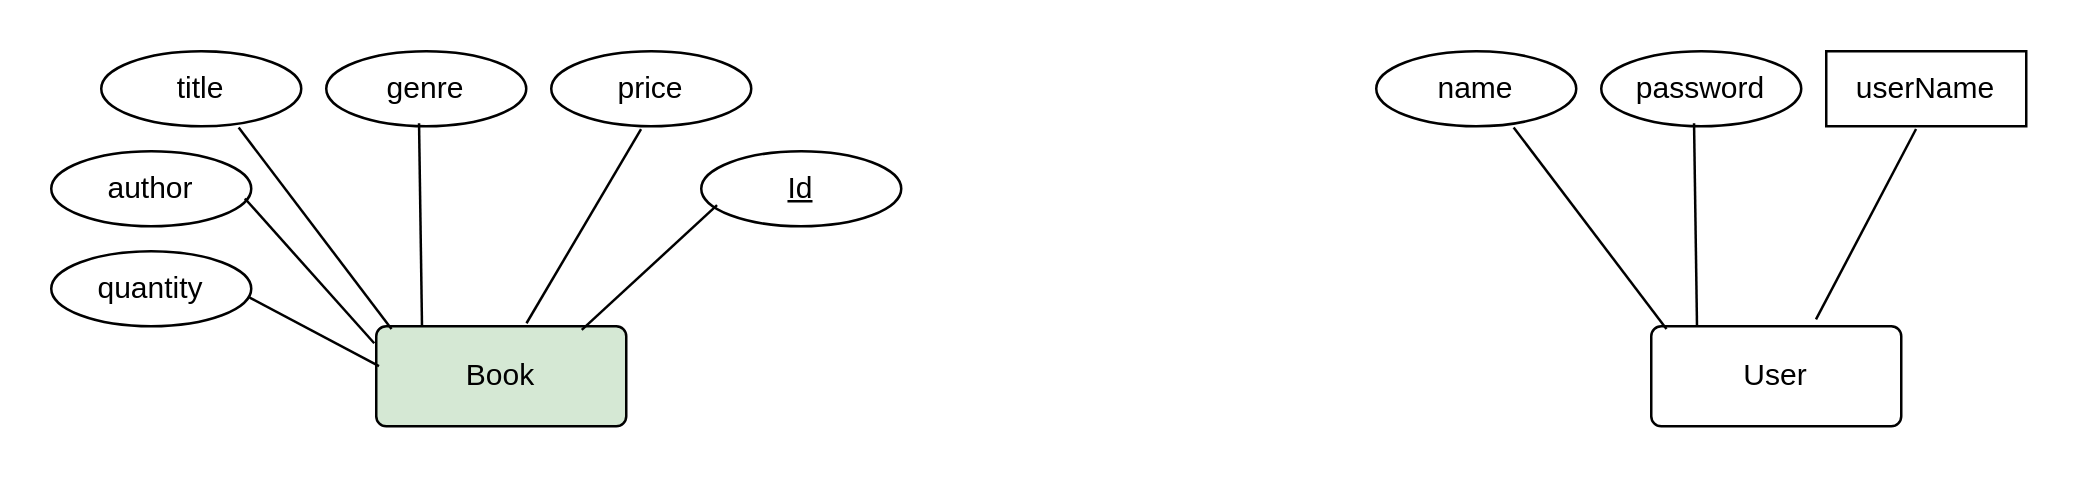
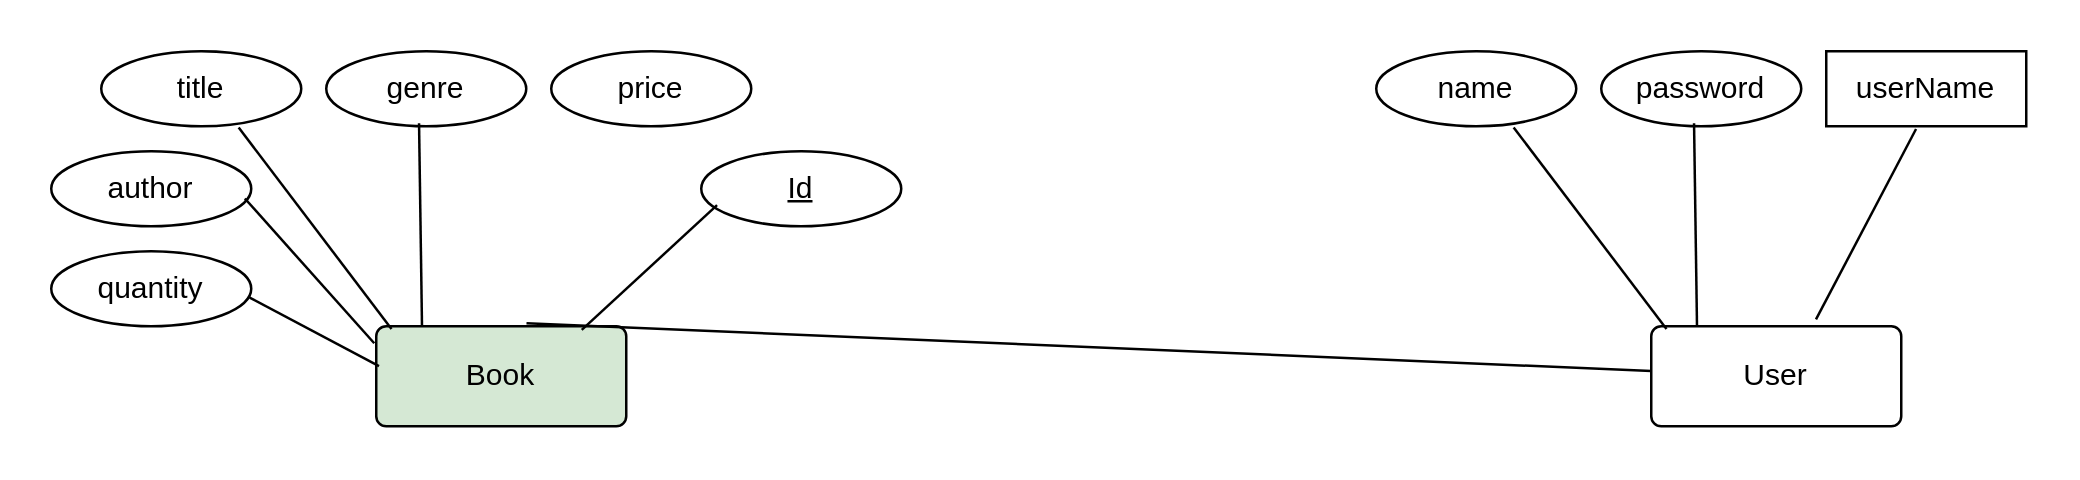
  <mxCell id="0" />
  <mxCell id="1" parent="0" />
  <mxCell id="2" value="Book" style="rounded=1;arcSize=10;whiteSpace=wrap;html=1;align=center;fillColor=#d5e8d4;" vertex="1" parent="1"><mxGeometry x="150" y="130" width="100" height="40" as="geometry" /></mxCell>
  <mxCell id="3" value="title" style="ellipse;whiteSpace=wrap;html=1;align=center;" vertex="1" parent="1"><mxGeometry x="40" y="20" width="80" height="30" as="geometry" /></mxCell>
  <mxCell id="4" value="" style="endArrow=none;html=1;rounded=0;entryX=0.687;entryY=1.017;entryDx=0;entryDy=0;entryPerimeter=0;exitX=0.061;exitY=0.027;exitDx=0;exitDy=0;exitPerimeter=0;" edge="1" parent="1" source="2" target="3"><mxGeometry relative="1" as="geometry"><mxPoint x="170" y="130" as="sourcePoint" /><mxPoint x="330" y="130" as="targetPoint" /></mxGeometry></mxCell>
  <mxCell id="5" value="author" style="ellipse;whiteSpace=wrap;html=1;align=center;" vertex="1" parent="1"><mxGeometry x="20" y="60" width="80" height="30" as="geometry" /></mxCell>
  <mxCell id="6" value="genre" style="ellipse;whiteSpace=wrap;html=1;align=center;" vertex="1" parent="1"><mxGeometry x="130" y="20" width="80" height="30" as="geometry" /></mxCell>
  <mxCell id="7" value="price" style="ellipse;whiteSpace=wrap;html=1;align=center;" vertex="1" parent="1"><mxGeometry x="220" y="20" width="80" height="30" as="geometry" /></mxCell>
  <mxCell id="8" value="quantity" style="ellipse;whiteSpace=wrap;html=1;align=center;" vertex="1" parent="1"><mxGeometry x="20" y="100" width="80" height="30" as="geometry" /></mxCell>
  <mxCell id="9" value="" style="endArrow=none;html=1;rounded=0;entryX=0.968;entryY=0.63;entryDx=0;entryDy=0;entryPerimeter=0;exitX=-0.008;exitY=0.17;exitDx=0;exitDy=0;exitPerimeter=0;" edge="1" parent="1" source="2" target="5"><mxGeometry relative="1" as="geometry"><mxPoint x="166" y="141" as="sourcePoint" /><mxPoint x="105" y="61" as="targetPoint" /></mxGeometry></mxCell>
  <mxCell id="10" value="" style="endArrow=none;html=1;rounded=0;entryX=0.992;entryY=0.617;entryDx=0;entryDy=0;entryPerimeter=0;exitX=0.011;exitY=0.399;exitDx=0;exitDy=0;exitPerimeter=0;" edge="1" parent="1" source="2" target="8"><mxGeometry relative="1" as="geometry"><mxPoint x="160" y="140" as="sourcePoint" /><mxPoint x="107" y="89" as="targetPoint" /></mxGeometry></mxCell>
  <mxCell id="11" value="" style="endArrow=none;html=1;rounded=0;entryX=0.464;entryY=0.96;entryDx=0;entryDy=0;entryPerimeter=0;exitX=0.183;exitY=-0.001;exitDx=0;exitDy=0;exitPerimeter=0;" edge="1" parent="1" source="2" target="6"><mxGeometry relative="1" as="geometry"><mxPoint x="166" y="141" as="sourcePoint" /><mxPoint x="105" y="61" as="targetPoint" /></mxGeometry></mxCell>
- <mxCell id="12" value="" style="endArrow=none;html=1;rounded=0;entryX=0.449;entryY=1.037;entryDx=0;entryDy=0;entryPerimeter=0;exitX=0.601;exitY=-0.03;exitDx=0;exitDy=0;exitPerimeter=0;" edge="1" parent="1" source="2" target="7"><mxGeometry relative="1" as="geometry"><mxPoint x="178" y="140" as="sourcePoint" /><mxPoint x="177" y="59" as="targetPoint" /></mxGeometry></mxCell>
+ <mxCell id="12" value="" style="endArrow=none;html=1;rounded=0;exitX=0.601;exitY=-0.03;exitDx=0;exitDy=0;exitPerimeter=0;" edge="1" parent="1" source="2" target="13"><mxGeometry relative="1" as="geometry"><mxPoint x="178" y="140" as="sourcePoint" /><mxPoint x="177" y="59" as="targetPoint" /></mxGeometry></mxCell>
  <mxCell id="13" value="User" style="rounded=1;arcSize=10;whiteSpace=wrap;html=1;align=center;" vertex="1" parent="1"><mxGeometry x="660" y="130" width="100" height="40" as="geometry" /></mxCell>
  <mxCell id="14" value="name" style="ellipse;whiteSpace=wrap;html=1;align=center;" vertex="1" parent="1"><mxGeometry x="550" y="20" width="80" height="30" as="geometry" /></mxCell>
  <mxCell id="15" value="" style="endArrow=none;html=1;rounded=0;entryX=0.687;entryY=1.017;entryDx=0;entryDy=0;entryPerimeter=0;exitX=0.061;exitY=0.027;exitDx=0;exitDy=0;exitPerimeter=0;" edge="1" parent="1" source="13" target="14"><mxGeometry relative="1" as="geometry"><mxPoint x="680" y="130" as="sourcePoint" /><mxPoint x="840" y="130" as="targetPoint" /></mxGeometry></mxCell>
  <mxCell id="16" value="password" style="ellipse;whiteSpace=wrap;html=1;align=center;" vertex="1" parent="1"><mxGeometry x="640" y="20" width="80" height="30" as="geometry" /></mxCell>
  <mxCell id="17" value="userName" style="whiteSpace=wrap;html=1;align=center;rounded=0;" vertex="1" parent="1"><mxGeometry x="730" y="20" width="80" height="30" as="geometry" /></mxCell>
  <mxCell id="18" value="" style="endArrow=none;html=1;rounded=0;entryX=0.464;entryY=0.96;entryDx=0;entryDy=0;entryPerimeter=0;exitX=0.183;exitY=-0.001;exitDx=0;exitDy=0;exitPerimeter=0;" edge="1" parent="1" source="13" target="16"><mxGeometry relative="1" as="geometry"><mxPoint x="676" y="141" as="sourcePoint" /><mxPoint x="615" y="61" as="targetPoint" /></mxGeometry></mxCell>
  <mxCell id="19" value="" style="endArrow=none;html=1;rounded=0;entryX=0.449;entryY=1.037;entryDx=0;entryDy=0;entryPerimeter=0;exitX=0.659;exitY=-0.068;exitDx=0;exitDy=0;exitPerimeter=0;" edge="1" parent="1" source="13" target="17"><mxGeometry relative="1" as="geometry"><mxPoint x="688" y="140" as="sourcePoint" /><mxPoint x="687" y="59" as="targetPoint" /></mxGeometry></mxCell>
  <mxCell id="20" value="Id" style="ellipse;whiteSpace=wrap;html=1;align=center;fontStyle=4;" vertex="1" parent="1"><mxGeometry x="280" y="60" width="80" height="30" as="geometry" /></mxCell>
  <mxCell id="21" value="" style="endArrow=none;html=1;rounded=0;entryX=0.079;entryY=0.719;entryDx=0;entryDy=0;entryPerimeter=0;exitX=0.822;exitY=0.037;exitDx=0;exitDy=0;exitPerimeter=0;" edge="1" parent="1" source="2" target="20"><mxGeometry relative="1" as="geometry"><mxPoint x="226" y="137" as="sourcePoint" /><mxPoint x="266" y="61" as="targetPoint" /></mxGeometry></mxCell>
